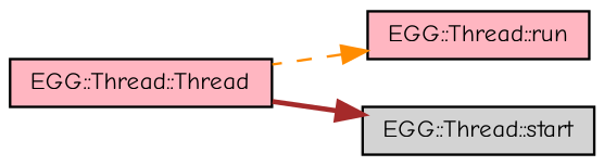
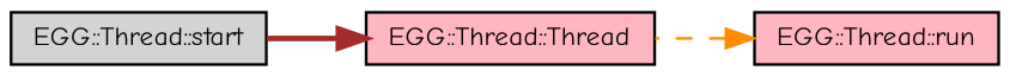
  digraph {
    fontname="Comic Neue"
    rankdir=RL
    node [color=black fillcolor=lightpink fontname="Comic Neue" fontsize=10 shape=record style=filled]
    edge [dir=back fontname="Comic Neue" fontsize=10 labelfontname=FreeMono labelfontsize=10]
    n1 [fontcolor=black height=0.2 label="EGG::Thread::run" width=0.4]
    n2 [height=0.2 label="EGG::Thread::Thread" width=0.4]
    n3 [fillcolor=lightgrey height=0.2 label="EGG::Thread::start" width=0.4]
    n1 -> n2 [color=darkorange style=dashed]
-   n3 -> n2 [color=brown style=bold]
+   n2 -> n3 [color=brown style=bold]
  }
